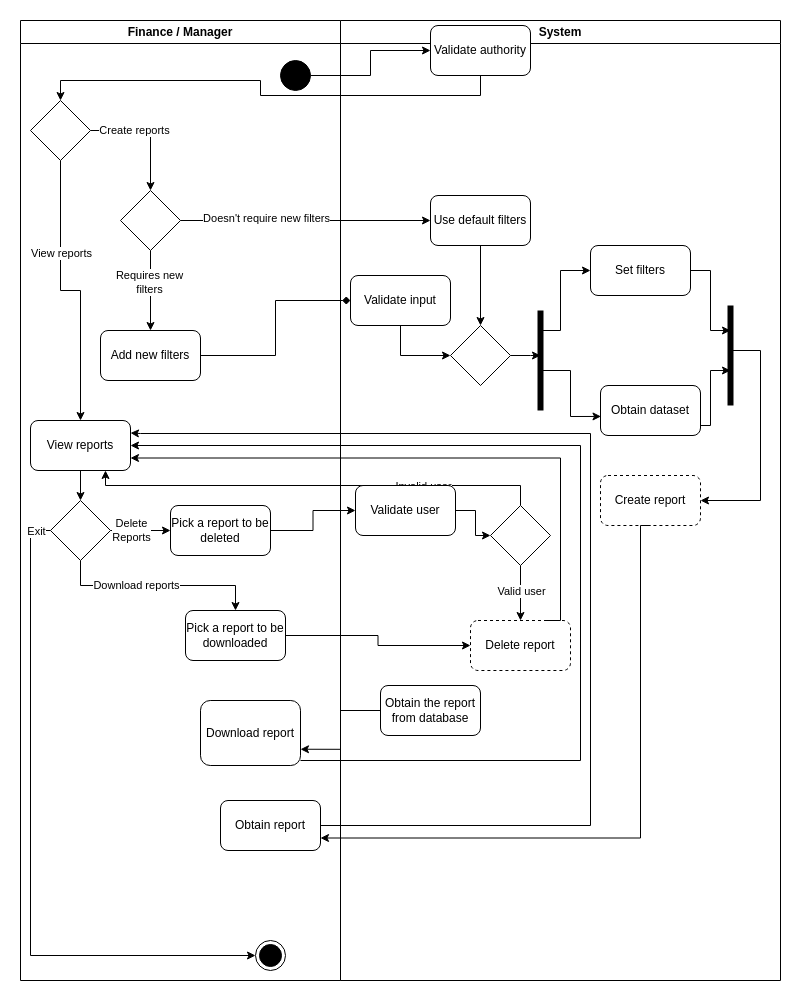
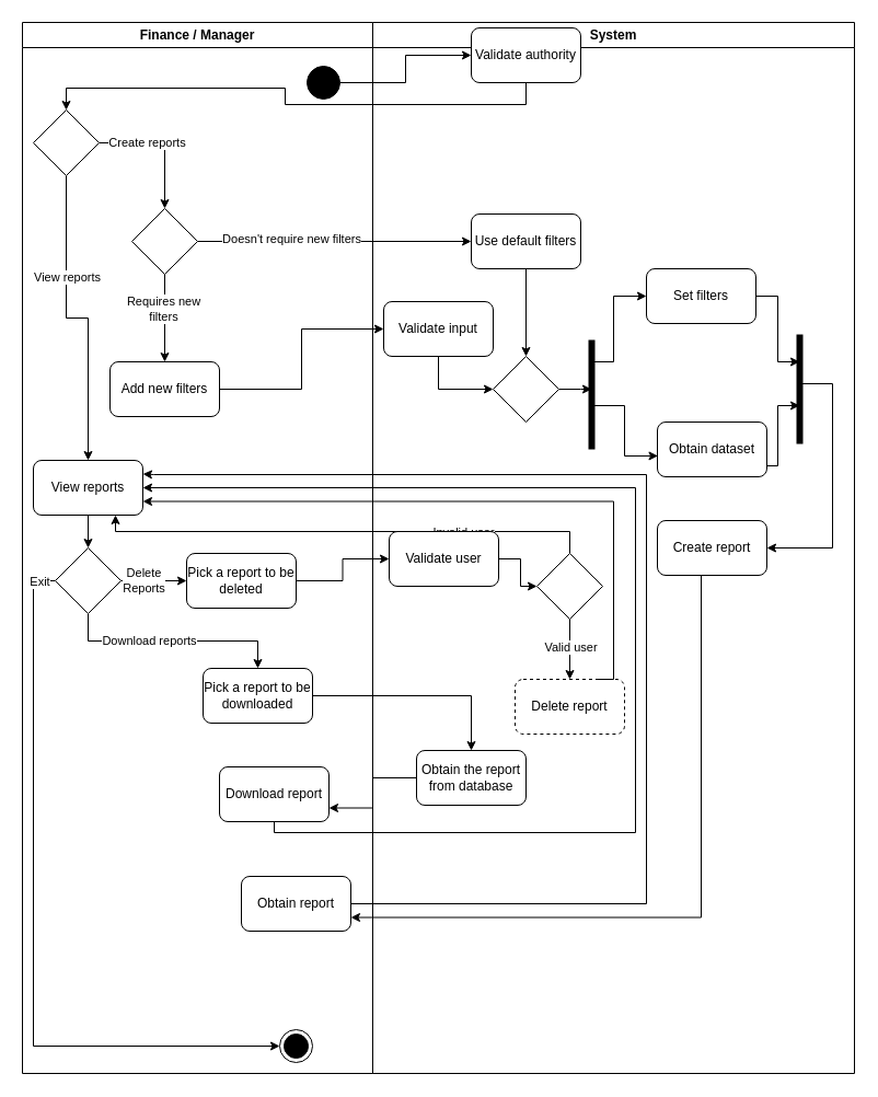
  <mxCell id="0" />
  <mxCell id="1" parent="0" />
  <mxCell id="2" value="Finance / Manager" style="swimlane;whiteSpace=wrap;html=1;" vertex="1" parent="1"><mxGeometry x="20" y="20" width="320" height="960" as="geometry" /></mxCell>
  <mxCell id="3" value="" style="ellipse;whiteSpace=wrap;html=1;aspect=fixed;fillColor=#000000;" vertex="1" parent="2"><mxGeometry x="260" y="40" width="30" height="30" as="geometry" /></mxCell>
  <mxCell id="4" style="edgeStyle=orthogonalEdgeStyle;rounded=0;orthogonalLoop=1;jettySize=auto;html=1;exitX=0.5;exitY=1;exitDx=0;exitDy=0;" edge="1" parent="2" source="6" target="7"><mxGeometry relative="1" as="geometry" /></mxCell>
  <mxCell id="5" value="Requires new&lt;div&gt;filters&lt;/div&gt;" style="edgeLabel;html=1;align=center;verticalAlign=middle;resizable=0;points=[];" vertex="1" connectable="0" parent="4"><mxGeometry x="-0.215" y="-2" relative="1" as="geometry"><mxPoint as="offset" /></mxGeometry></mxCell>
  <mxCell id="6" value="" style="rhombus;whiteSpace=wrap;html=1;" vertex="1" parent="2"><mxGeometry x="100" y="170" width="60" height="60" as="geometry" /></mxCell>
  <mxCell id="7" value="Add new filters" style="rounded=1;whiteSpace=wrap;html=1;" vertex="1" parent="2"><mxGeometry x="80" y="310" width="100" height="50" as="geometry" /></mxCell>
  <mxCell id="8" style="edgeStyle=orthogonalEdgeStyle;rounded=0;orthogonalLoop=1;jettySize=auto;html=1;exitX=1;exitY=0.5;exitDx=0;exitDy=0;entryX=0.5;entryY=0;entryDx=0;entryDy=0;" edge="1" parent="2" source="12" target="6"><mxGeometry relative="1" as="geometry"><mxPoint x="180" y="105" as="targetPoint" /></mxGeometry></mxCell>
  <mxCell id="9" value="Create reports" style="edgeLabel;html=1;align=center;verticalAlign=middle;resizable=0;points=[];" vertex="1" connectable="0" parent="8"><mxGeometry x="-0.284" y="1" relative="1" as="geometry"><mxPoint as="offset" /></mxGeometry></mxCell>
  <mxCell id="10" style="edgeStyle=orthogonalEdgeStyle;rounded=0;orthogonalLoop=1;jettySize=auto;html=1;exitX=0.5;exitY=1;exitDx=0;exitDy=0;" edge="1" parent="2" source="12" target="14"><mxGeometry relative="1" as="geometry" /></mxCell>
  <mxCell id="11" value="View reports" style="edgeLabel;html=1;align=center;verticalAlign=middle;resizable=0;points=[];" vertex="1" connectable="0" parent="10"><mxGeometry x="-0.344" relative="1" as="geometry"><mxPoint as="offset" /></mxGeometry></mxCell>
  <mxCell id="12" value="" style="rhombus;whiteSpace=wrap;html=1;" vertex="1" parent="2"><mxGeometry x="10" y="80" width="60" height="60" as="geometry" /></mxCell>
  <mxCell id="13" style="edgeStyle=orthogonalEdgeStyle;rounded=0;orthogonalLoop=1;jettySize=auto;html=1;exitX=0.5;exitY=1;exitDx=0;exitDy=0;entryX=0.5;entryY=0;entryDx=0;entryDy=0;" edge="1" parent="2" source="14" target="24"><mxGeometry relative="1" as="geometry" /></mxCell>
  <mxCell id="14" value="View reports" style="rounded=1;whiteSpace=wrap;html=1;" vertex="1" parent="2"><mxGeometry x="10" y="400" width="100" height="50" as="geometry" /></mxCell>
  <mxCell id="15" style="edgeStyle=orthogonalEdgeStyle;rounded=0;orthogonalLoop=1;jettySize=auto;html=1;exitX=1;exitY=0.5;exitDx=0;exitDy=0;entryX=1;entryY=0.25;entryDx=0;entryDy=0;" edge="1" parent="2" source="16" target="14"><mxGeometry relative="1" as="geometry"><mxPoint x="160" y="400" as="targetPoint" /><Array as="points"><mxPoint x="570" y="805" /><mxPoint x="570" y="413" /><mxPoint x="120" y="413" /></Array></mxGeometry></mxCell>
  <mxCell id="16" value="Obtain report" style="rounded=1;whiteSpace=wrap;html=1;" vertex="1" parent="2"><mxGeometry x="200" y="780" width="100" height="50" as="geometry" /></mxCell>
  <mxCell id="17" value="" style="ellipse;html=1;shape=endState;fillColor=#000000;strokeColor=#000000;" vertex="1" parent="2"><mxGeometry x="235" y="920" width="30" height="30" as="geometry" /></mxCell>
  <mxCell id="18" style="edgeStyle=orthogonalEdgeStyle;rounded=0;orthogonalLoop=1;jettySize=auto;html=1;exitX=1;exitY=0.5;exitDx=0;exitDy=0;entryX=0;entryY=0.5;entryDx=0;entryDy=0;" edge="1" parent="2" source="24" target="25"><mxGeometry relative="1" as="geometry" /></mxCell>
  <mxCell id="19" value="Delete&lt;div&gt;Reports&lt;/div&gt;" style="edgeLabel;html=1;align=center;verticalAlign=middle;resizable=0;points=[];" vertex="1" connectable="0" parent="18"><mxGeometry x="-0.322" y="1" relative="1" as="geometry"><mxPoint as="offset" /></mxGeometry></mxCell>
  <mxCell id="20" style="edgeStyle=orthogonalEdgeStyle;rounded=0;orthogonalLoop=1;jettySize=auto;html=1;exitX=0.5;exitY=1;exitDx=0;exitDy=0;" edge="1" parent="2" source="24" target="26"><mxGeometry relative="1" as="geometry" /></mxCell>
  <mxCell id="21" value="Download reports" style="edgeLabel;html=1;align=center;verticalAlign=middle;resizable=0;points=[];" vertex="1" connectable="0" parent="20"><mxGeometry x="-0.217" y="1" relative="1" as="geometry"><mxPoint as="offset" /></mxGeometry></mxCell>
  <mxCell id="22" style="edgeStyle=orthogonalEdgeStyle;rounded=0;orthogonalLoop=1;jettySize=auto;html=1;exitX=0;exitY=0.5;exitDx=0;exitDy=0;entryX=0;entryY=0.5;entryDx=0;entryDy=0;" edge="1" parent="2" source="24" target="17"><mxGeometry relative="1" as="geometry" /></mxCell>
  <mxCell id="23" value="Exit" style="edgeLabel;html=1;align=center;verticalAlign=middle;resizable=0;points=[];" vertex="1" connectable="0" parent="22"><mxGeometry x="-0.956" relative="1" as="geometry"><mxPoint as="offset" /></mxGeometry></mxCell>
  <mxCell id="24" value="" style="rhombus;whiteSpace=wrap;html=1;" vertex="1" parent="2"><mxGeometry x="30" y="480" width="60" height="60" as="geometry" /></mxCell>
  <mxCell id="25" value="Pick a report to be deleted" style="rounded=1;whiteSpace=wrap;html=1;" vertex="1" parent="2"><mxGeometry x="150" y="485" width="100" height="50" as="geometry" /></mxCell>
  <mxCell id="26" value="Pick a report to be downloaded" style="rounded=1;whiteSpace=wrap;html=1;" vertex="1" parent="2"><mxGeometry x="165" y="590" width="100" height="50" as="geometry" /></mxCell>
  <mxCell id="27" style="edgeStyle=orthogonalEdgeStyle;rounded=0;orthogonalLoop=1;jettySize=auto;html=1;entryX=1;entryY=0.5;entryDx=0;entryDy=0;" edge="1" parent="2" source="28" target="14"><mxGeometry relative="1" as="geometry"><Array as="points"><mxPoint x="230" y="740" /><mxPoint x="560" y="740" /><mxPoint x="560" y="425" /></Array></mxGeometry></mxCell>
- <mxCell id="28" value="Download report" style="rounded=1;whiteSpace=wrap;html=1;" vertex="1" parent="2"><mxGeometry x="180" y="680" width="100" height="65" as="geometry" /></mxCell>
+ <mxCell id="28" value="Download report" style="rounded=1;whiteSpace=wrap;html=1;" vertex="1" parent="2"><mxGeometry x="180" y="680" width="100" height="50" as="geometry" /></mxCell>
  <mxCell id="29" style="edgeStyle=orthogonalEdgeStyle;rounded=0;orthogonalLoop=1;jettySize=auto;html=1;exitX=0.5;exitY=0;exitDx=0;exitDy=0;entryX=0.75;entryY=1;entryDx=0;entryDy=0;" edge="1" parent="2" source="51" target="14"><mxGeometry relative="1" as="geometry"><Array as="points"><mxPoint x="500" y="465" /><mxPoint x="85" y="465" /></Array></mxGeometry></mxCell>
  <mxCell id="30" value="Invalid user" style="edgeLabel;html=1;align=center;verticalAlign=middle;resizable=0;points=[];" vertex="1" connectable="0" parent="29"><mxGeometry x="-0.475" relative="1" as="geometry"><mxPoint as="offset" /></mxGeometry></mxCell>
  <mxCell id="31" value="System" style="swimlane;whiteSpace=wrap;html=1;" vertex="1" parent="1"><mxGeometry x="340" y="20" width="440" height="960" as="geometry" /></mxCell>
  <mxCell id="32" style="edgeStyle=orthogonalEdgeStyle;rounded=0;orthogonalLoop=1;jettySize=auto;html=1;exitX=0.5;exitY=1;exitDx=0;exitDy=0;entryX=0.5;entryY=0;entryDx=0;entryDy=0;" edge="1" parent="31" source="44" target="39"><mxGeometry relative="1" as="geometry" /></mxCell>
  <mxCell id="33" style="edgeStyle=orthogonalEdgeStyle;rounded=0;orthogonalLoop=1;jettySize=auto;html=1;exitX=1;exitY=0.5;exitDx=0;exitDy=0;" edge="1" parent="31" source="34"><mxGeometry relative="1" as="geometry"><mxPoint x="390" y="350" as="targetPoint" /><Array as="points"><mxPoint x="370" y="405" /><mxPoint x="370" y="350" /></Array></mxGeometry></mxCell>
  <mxCell id="34" value="Obtain dataset" style="rounded=1;whiteSpace=wrap;html=1;" vertex="1" parent="31"><mxGeometry x="260" y="365" width="100" height="50" as="geometry" /></mxCell>
  <mxCell id="35" style="edgeStyle=orthogonalEdgeStyle;rounded=0;orthogonalLoop=1;jettySize=auto;html=1;exitX=0;exitY=0.5;exitDx=0;exitDy=0;startArrow=classic;startFill=1;endArrow=none;endFill=0;" edge="1" parent="31" source="37"><mxGeometry relative="1" as="geometry"><mxPoint x="200" y="310" as="targetPoint" /><Array as="points"><mxPoint x="220" y="250" /><mxPoint x="220" y="310" /><mxPoint x="200" y="310" /></Array></mxGeometry></mxCell>
  <mxCell id="36" style="edgeStyle=orthogonalEdgeStyle;rounded=0;orthogonalLoop=1;jettySize=auto;html=1;" edge="1" parent="31" source="37"><mxGeometry relative="1" as="geometry"><mxPoint x="390" y="310" as="targetPoint" /><Array as="points"><mxPoint x="370" y="250" /><mxPoint x="370" y="310" /><mxPoint x="390" y="310" /></Array></mxGeometry></mxCell>
  <mxCell id="37" value="Set filters" style="rounded=1;whiteSpace=wrap;html=1;" vertex="1" parent="31"><mxGeometry x="250" y="225" width="100" height="50" as="geometry" /></mxCell>
  <mxCell id="38" style="edgeStyle=orthogonalEdgeStyle;rounded=0;orthogonalLoop=1;jettySize=auto;html=1;" edge="1" parent="31" source="39"><mxGeometry relative="1" as="geometry"><mxPoint x="200" y="335" as="targetPoint" /></mxGeometry></mxCell>
  <mxCell id="39" value="" style="rhombus;whiteSpace=wrap;html=1;" vertex="1" parent="31"><mxGeometry x="110" y="305" width="60" height="60" as="geometry" /></mxCell>
  <mxCell id="40" value="" style="endArrow=none;html=1;rounded=0;startSize=25;endSize=25;strokeWidth=6;" edge="1" parent="31"><mxGeometry width="50" height="50" relative="1" as="geometry"><mxPoint x="200" y="390" as="sourcePoint" /><mxPoint x="200" y="290" as="targetPoint" /></mxGeometry></mxCell>
  <mxCell id="41" style="edgeStyle=orthogonalEdgeStyle;rounded=0;orthogonalLoop=1;jettySize=auto;html=1;startArrow=classic;startFill=1;endArrow=none;endFill=0;" edge="1" parent="31" source="47"><mxGeometry relative="1" as="geometry"><mxPoint x="390" y="330" as="targetPoint" /><Array as="points"><mxPoint x="420" y="480" /><mxPoint x="420" y="330" /></Array></mxGeometry></mxCell>
  <mxCell id="42" value="" style="endArrow=none;html=1;rounded=0;startSize=25;endSize=25;strokeWidth=6;" edge="1" parent="31"><mxGeometry width="50" height="50" relative="1" as="geometry"><mxPoint x="390" y="385" as="sourcePoint" /><mxPoint x="390" y="285" as="targetPoint" /></mxGeometry></mxCell>
  <mxCell id="43" style="edgeStyle=orthogonalEdgeStyle;rounded=0;orthogonalLoop=1;jettySize=auto;html=1;exitX=0.005;exitY=0.619;exitDx=0;exitDy=0;startArrow=classic;startFill=1;endArrow=none;endFill=0;exitPerimeter=0;" edge="1" parent="31" source="34"><mxGeometry relative="1" as="geometry"><mxPoint x="200" y="350" as="targetPoint" /><mxPoint x="340" y="330" as="sourcePoint" /><Array as="points"><mxPoint x="230" y="396" /><mxPoint x="230" y="350" /></Array></mxGeometry></mxCell>
  <mxCell id="44" value="Use default filters" style="rounded=1;whiteSpace=wrap;html=1;" vertex="1" parent="31"><mxGeometry x="90" y="175" width="100" height="50" as="geometry" /></mxCell>
  <mxCell id="45" style="edgeStyle=orthogonalEdgeStyle;rounded=0;orthogonalLoop=1;jettySize=auto;html=1;exitX=0.5;exitY=1;exitDx=0;exitDy=0;entryX=0;entryY=0.5;entryDx=0;entryDy=0;" edge="1" parent="31" source="46" target="39"><mxGeometry relative="1" as="geometry" /></mxCell>
  <mxCell id="46" value="Validate input" style="rounded=1;whiteSpace=wrap;html=1;" vertex="1" parent="31"><mxGeometry x="10" y="255" width="100" height="50" as="geometry" /></mxCell>
- <mxCell id="47" value="Create report" style="rounded=1;whiteSpace=wrap;html=1;dashed=1;" vertex="1" parent="31"><mxGeometry x="260" y="455" width="100" height="50" as="geometry" /></mxCell>
+ <mxCell id="47" value="Create report" style="rounded=1;whiteSpace=wrap;html=1;" vertex="1" parent="31"><mxGeometry x="260" y="455" width="100" height="50" as="geometry" /></mxCell>
  <mxCell id="48" value="Delete report" style="rounded=1;whiteSpace=wrap;html=1;dashed=1;" vertex="1" parent="31"><mxGeometry x="130" y="600" width="100" height="50" as="geometry" /></mxCell>
  <mxCell id="49" style="edgeStyle=orthogonalEdgeStyle;rounded=0;orthogonalLoop=1;jettySize=auto;html=1;exitX=0.5;exitY=1;exitDx=0;exitDy=0;entryX=0.5;entryY=0;entryDx=0;entryDy=0;" edge="1" parent="31" source="51" target="48"><mxGeometry relative="1" as="geometry" /></mxCell>
  <mxCell id="50" value="Valid user" style="edgeLabel;html=1;align=center;verticalAlign=middle;resizable=0;points=[];" vertex="1" connectable="0" parent="49"><mxGeometry x="-0.087" relative="1" as="geometry"><mxPoint as="offset" /></mxGeometry></mxCell>
  <mxCell id="51" value="" style="rhombus;whiteSpace=wrap;html=1;" vertex="1" parent="31"><mxGeometry x="150" y="485" width="60" height="60" as="geometry" /></mxCell>
  <mxCell id="52" value="Validate authority" style="rounded=1;whiteSpace=wrap;html=1;" vertex="1" parent="31"><mxGeometry x="90" y="5" width="100" height="50" as="geometry" /></mxCell>
  <mxCell id="53" style="edgeStyle=orthogonalEdgeStyle;rounded=0;orthogonalLoop=1;jettySize=auto;html=1;exitX=1;exitY=0.5;exitDx=0;exitDy=0;entryX=0;entryY=0.5;entryDx=0;entryDy=0;" edge="1" parent="31" source="54" target="51"><mxGeometry relative="1" as="geometry" /></mxCell>
  <mxCell id="54" value="Validate user" style="rounded=1;whiteSpace=wrap;html=1;" vertex="1" parent="31"><mxGeometry x="15" y="465" width="100" height="50" as="geometry" /></mxCell>
  <mxCell id="55" value="Obtain the report from database" style="rounded=1;whiteSpace=wrap;html=1;" vertex="1" parent="31"><mxGeometry x="40" y="665" width="100" height="50" as="geometry" /></mxCell>
  <mxCell id="56" style="edgeStyle=orthogonalEdgeStyle;rounded=0;orthogonalLoop=1;jettySize=auto;html=1;exitX=1;exitY=0.5;exitDx=0;exitDy=0;entryX=0;entryY=0.5;entryDx=0;entryDy=0;" edge="1" parent="1" source="6" target="44"><mxGeometry relative="1" as="geometry" /></mxCell>
  <mxCell id="57" value="Doesn't require new filters" style="edgeLabel;html=1;align=center;verticalAlign=middle;resizable=0;points=[];" vertex="1" connectable="0" parent="56"><mxGeometry x="-0.322" y="3" relative="1" as="geometry"><mxPoint as="offset" /></mxGeometry></mxCell>
- <mxCell id="58" style="edgeStyle=orthogonalEdgeStyle;rounded=0;orthogonalLoop=1;jettySize=auto;html=1;entryX=0;entryY=0.5;entryDx=0;entryDy=0;endArrow=diamond;" edge="1" parent="1" source="7" target="46"><mxGeometry relative="1" as="geometry" /></mxCell>
+ <mxCell id="58" style="edgeStyle=orthogonalEdgeStyle;rounded=0;orthogonalLoop=1;jettySize=auto;html=1;entryX=0;entryY=0.5;entryDx=0;entryDy=0;" edge="1" parent="1" source="7" target="46"><mxGeometry relative="1" as="geometry" /></mxCell>
  <mxCell id="59" style="edgeStyle=orthogonalEdgeStyle;rounded=0;orthogonalLoop=1;jettySize=auto;html=1;exitX=0.5;exitY=1;exitDx=0;exitDy=0;entryX=1;entryY=0.75;entryDx=0;entryDy=0;" edge="1" parent="1" source="47" target="16"><mxGeometry relative="1" as="geometry"><Array as="points"><mxPoint x="640" y="838" /></Array></mxGeometry></mxCell>
  <mxCell id="60" style="edgeStyle=orthogonalEdgeStyle;rounded=0;orthogonalLoop=1;jettySize=auto;html=1;exitX=1;exitY=0.5;exitDx=0;exitDy=0;" edge="1" parent="1" source="3" target="52"><mxGeometry relative="1" as="geometry" /></mxCell>
  <mxCell id="61" style="edgeStyle=orthogonalEdgeStyle;rounded=0;orthogonalLoop=1;jettySize=auto;html=1;exitX=0.5;exitY=1;exitDx=0;exitDy=0;entryX=0.5;entryY=0;entryDx=0;entryDy=0;" edge="1" parent="1" source="52" target="12"><mxGeometry relative="1" as="geometry" /></mxCell>
  <mxCell id="62" style="edgeStyle=orthogonalEdgeStyle;rounded=0;orthogonalLoop=1;jettySize=auto;html=1;exitX=1;exitY=0.5;exitDx=0;exitDy=0;entryX=0;entryY=0.5;entryDx=0;entryDy=0;" edge="1" parent="1" source="25" target="54"><mxGeometry relative="1" as="geometry" /></mxCell>
- <mxCell id="63" style="edgeStyle=orthogonalEdgeStyle;rounded=0;orthogonalLoop=1;jettySize=auto;html=1;" edge="1" parent="1" source="26" target="48"><mxGeometry relative="1" as="geometry" /></mxCell>
+ <mxCell id="63" style="edgeStyle=orthogonalEdgeStyle;rounded=0;orthogonalLoop=1;jettySize=auto;html=1;entryX=0.5;entryY=0;entryDx=0;entryDy=0;" edge="1" parent="1" source="26" target="55"><mxGeometry relative="1" as="geometry" /></mxCell>
  <mxCell id="64" style="edgeStyle=orthogonalEdgeStyle;rounded=0;orthogonalLoop=1;jettySize=auto;html=1;entryX=1;entryY=0.75;entryDx=0;entryDy=0;exitX=0.75;exitY=0;exitDx=0;exitDy=0;" edge="1" parent="1" source="48" target="14"><mxGeometry relative="1" as="geometry"><Array as="points"><mxPoint x="560" y="620" /><mxPoint x="560" y="458" /><mxPoint x="130" y="458" /></Array></mxGeometry></mxCell>
  <mxCell id="65" style="edgeStyle=orthogonalEdgeStyle;rounded=0;orthogonalLoop=1;jettySize=auto;html=1;entryX=1;entryY=0.75;entryDx=0;entryDy=0;" edge="1" parent="1" source="55" target="28"><mxGeometry relative="1" as="geometry" /></mxCell>
